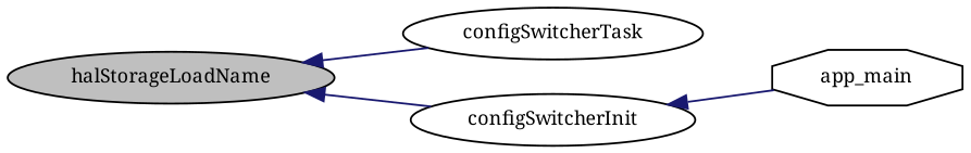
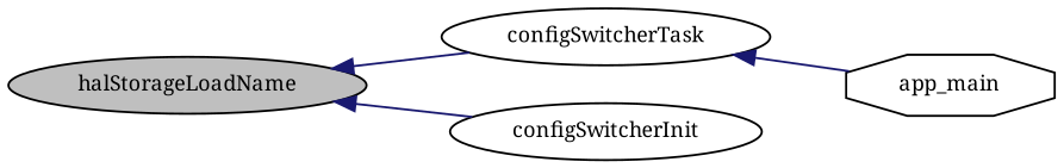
  digraph {
    fontname="Noto Serif"
    rankdir=LR
    node [color=black fillcolor=white fontname="Noto Serif" fontsize=10 shape=ellipse style=filled]
    edge [color=midnightblue dir=back fontname="Noto Serif" fontsize=10 labelfontname=Helvetica labelfontsize=10 style=solid]
    n1 [fillcolor=grey75 fontcolor=black height=0.2 label=halStorageLoadName width=0.4]
    n2 [height=0.2 label=configSwitcherTask width=0.4]
    n3 [height=0.2 label=configSwitcherInit width=0.4]
    n4 [height=0.2 label=app_main shape=octagon width=0.4]
    n1 -> n2
    n1 -> n3
-   n3 -> n4
+   n2 -> n4
  }
